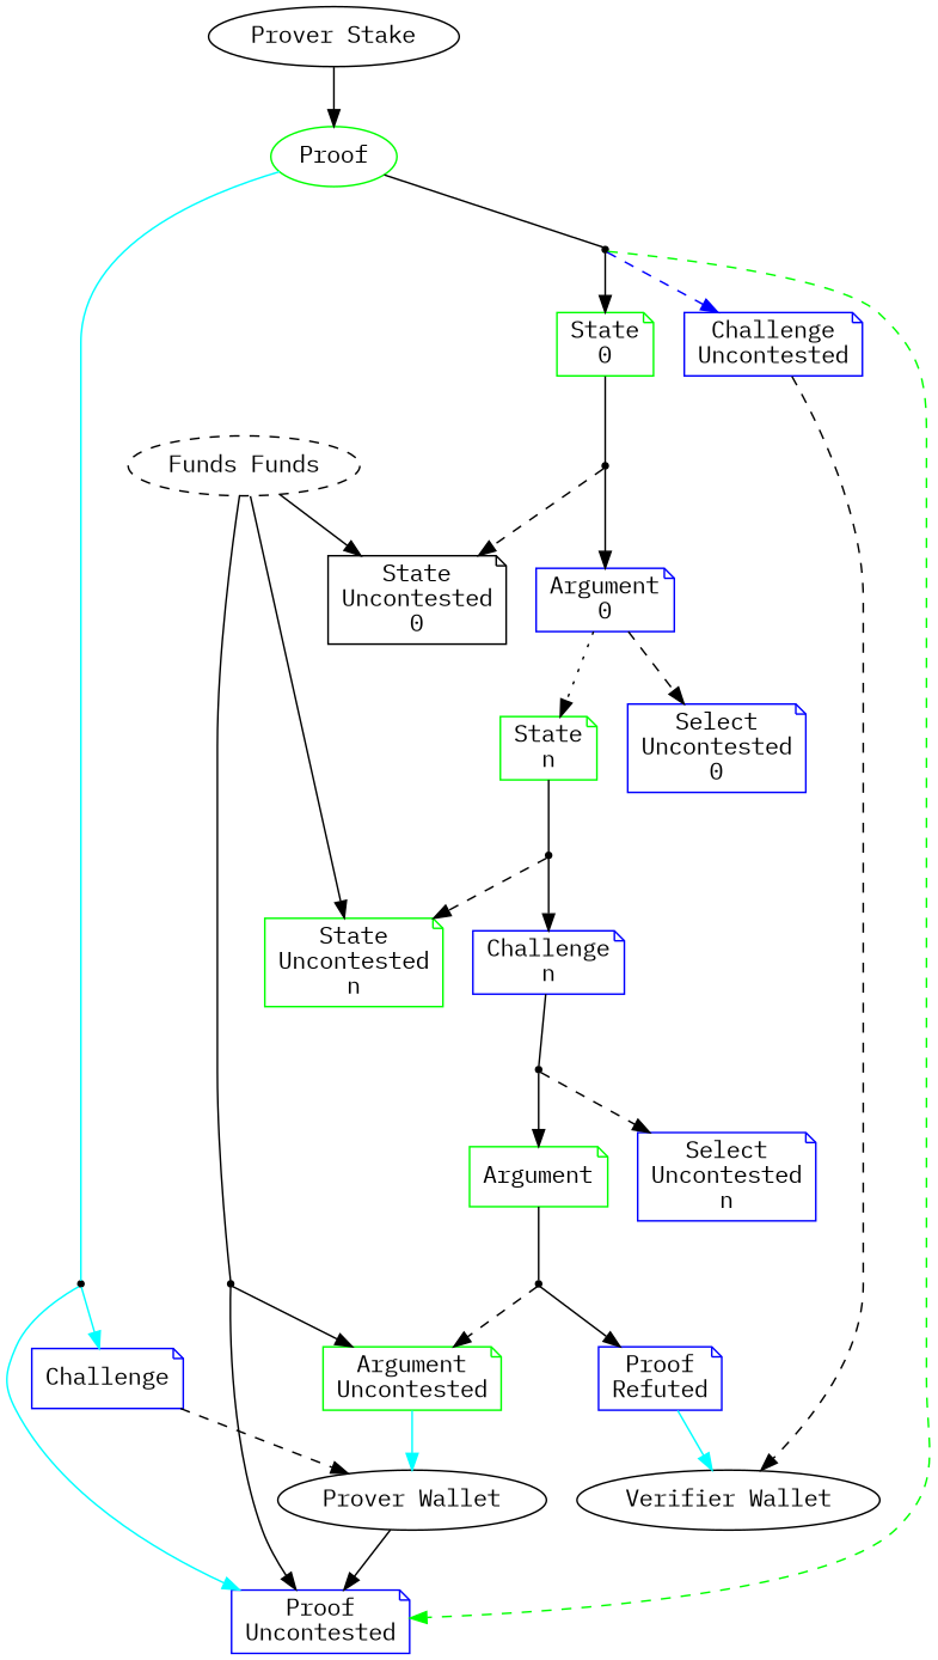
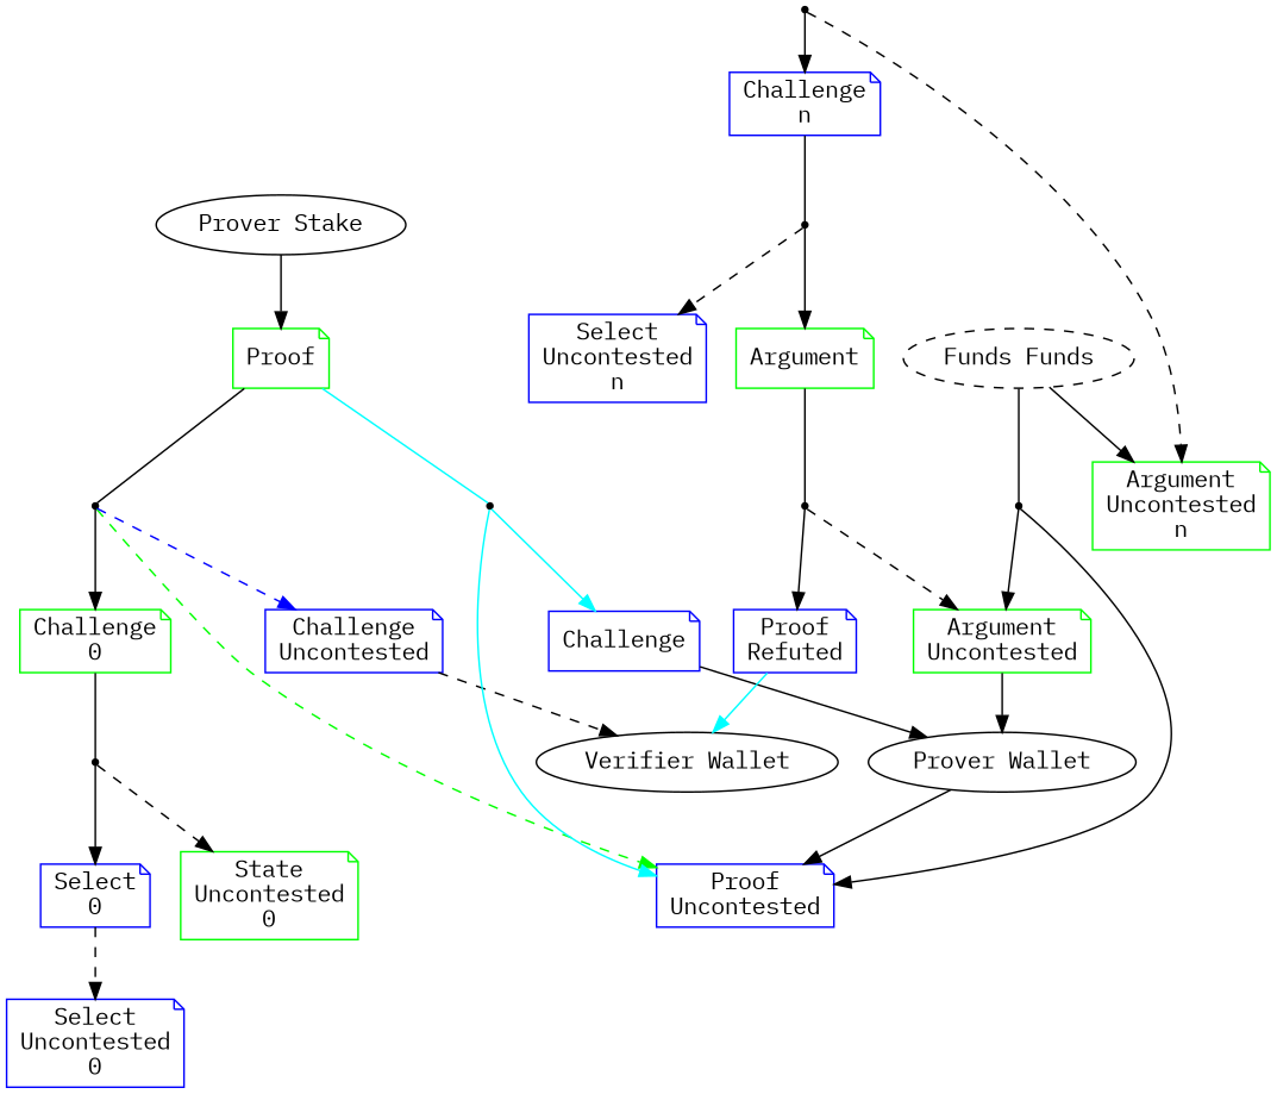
  digraph {
    fontname="IBM Plex Mono"
    node [fontname="IBM Plex Mono" shape=note]
    edge [fontname="IBM Plex Mono"]
    n1 [label="Prover Stake" shape=oval]
    n2 [label="Prover Wallet" shape=oval]
    n3 [label="Verifier Wallet" shape=oval]
    n4 [label="Funds Funds" shape=oval style=dashed]
-   n5 [color=green label=Proof shape=ellipse]
+   n5 [color=green label=Proof]
    n6 [color=blue label="Proof\nUncontested"]
    n7 [color=green label="Argument\nUncontested"]
-   n8 [color=green label="State\n0"]
-   n9 [color=green label="State\nn"]
-   n10 [color=black label="State\nUncontested\n0"]
-   n11 [color=green label="State\nUncontested\nn"]
+   n8 [color=green label="Challenge\n0"]
+   n10 [color=green label="State\nUncontested\n0"]
+   n11 [color=green label="Argument\nUncontested\nn"]
    n12 [color=green label=Argument]
    n13 [color=blue label=Challenge]
    n14 [color=blue label="Challenge\nUncontested"]
-   n15 [color=blue label="Argument\n0"]
+   n15 [color=blue label="Select\n0"]
    n16 [color=blue label="Challenge\nn"]
    n17 [color=blue label="Select\nUncontested\n0"]
    n18 [color=blue label="Select\nUncontested\nn"]
    n19 [color=blue label="Proof\nRefuted"]
    o0 [shape=point]
    o1 [shape=point]
    o2 [shape=point]
    o3 [shape=point]
    o4 [shape=point]
    o5 [shape=point]
    o6 [shape=point]
    subgraph sub_1 {
      n1
      n2
      n3
      n4
    }
    subgraph sub_2 {
      n5
      n6
      n7
      n8
-     n9
      n10
      n11
      n12
    }
    subgraph sub_3 {
      n13
      n14
      n15
      n16
      n17
      n18
      n19
    }
    subgraph sub_4 {
      o0
      o1
      o2
      o3
      o4
      o5
      o6
    }
    n1 -> n5
    n2 -> n6
-   n4 -> n10 [weight=0]
    n4 -> n11 [weight=0]
    n4 -> o0 [arrowhead=none]
    n5 -> o1 [arrowhead=none]
    n5 -> o2 [arrowhead=none color=cyan]
-   n7 -> n2 [color=cyan]
+   n7 -> n2
    n8 -> o3 [arrowhead=none weight=2]
-   n9 -> o4 [arrowhead=none weight=3]
    n12 -> o6 [arrowhead=none]
-   n13 -> n2 [style=dashed]
+   n13 -> n2
    n14 -> n3 [style=dashed]
-   n15 -> n9 [style=dotted weight=3]
    n15 -> n17 [style=dashed]
    n16 -> o5 [arrowhead=none weight=3]
    n19 -> n3 [color=cyan]
    o0 -> n6
    o0 -> n7
    o1 -> n6 [color=green style=dashed]
    o1 -> n8 [weight=5]
    o1 -> n14 [color=blue style=dashed weight=2]
    o2 -> n6 [color=cyan]
    o2 -> n13 [color=cyan]
    o3 -> n10 [style=dashed weight=2]
    o3 -> n15 [weight=5]
    o4 -> n11 [style=dashed]
    o4 -> n16 [weight=5]
    o5 -> n12 [weight=5]
    o5 -> n18 [style=dashed]
    o6 -> n7 [style=dashed]
    o6 -> n19
  }
